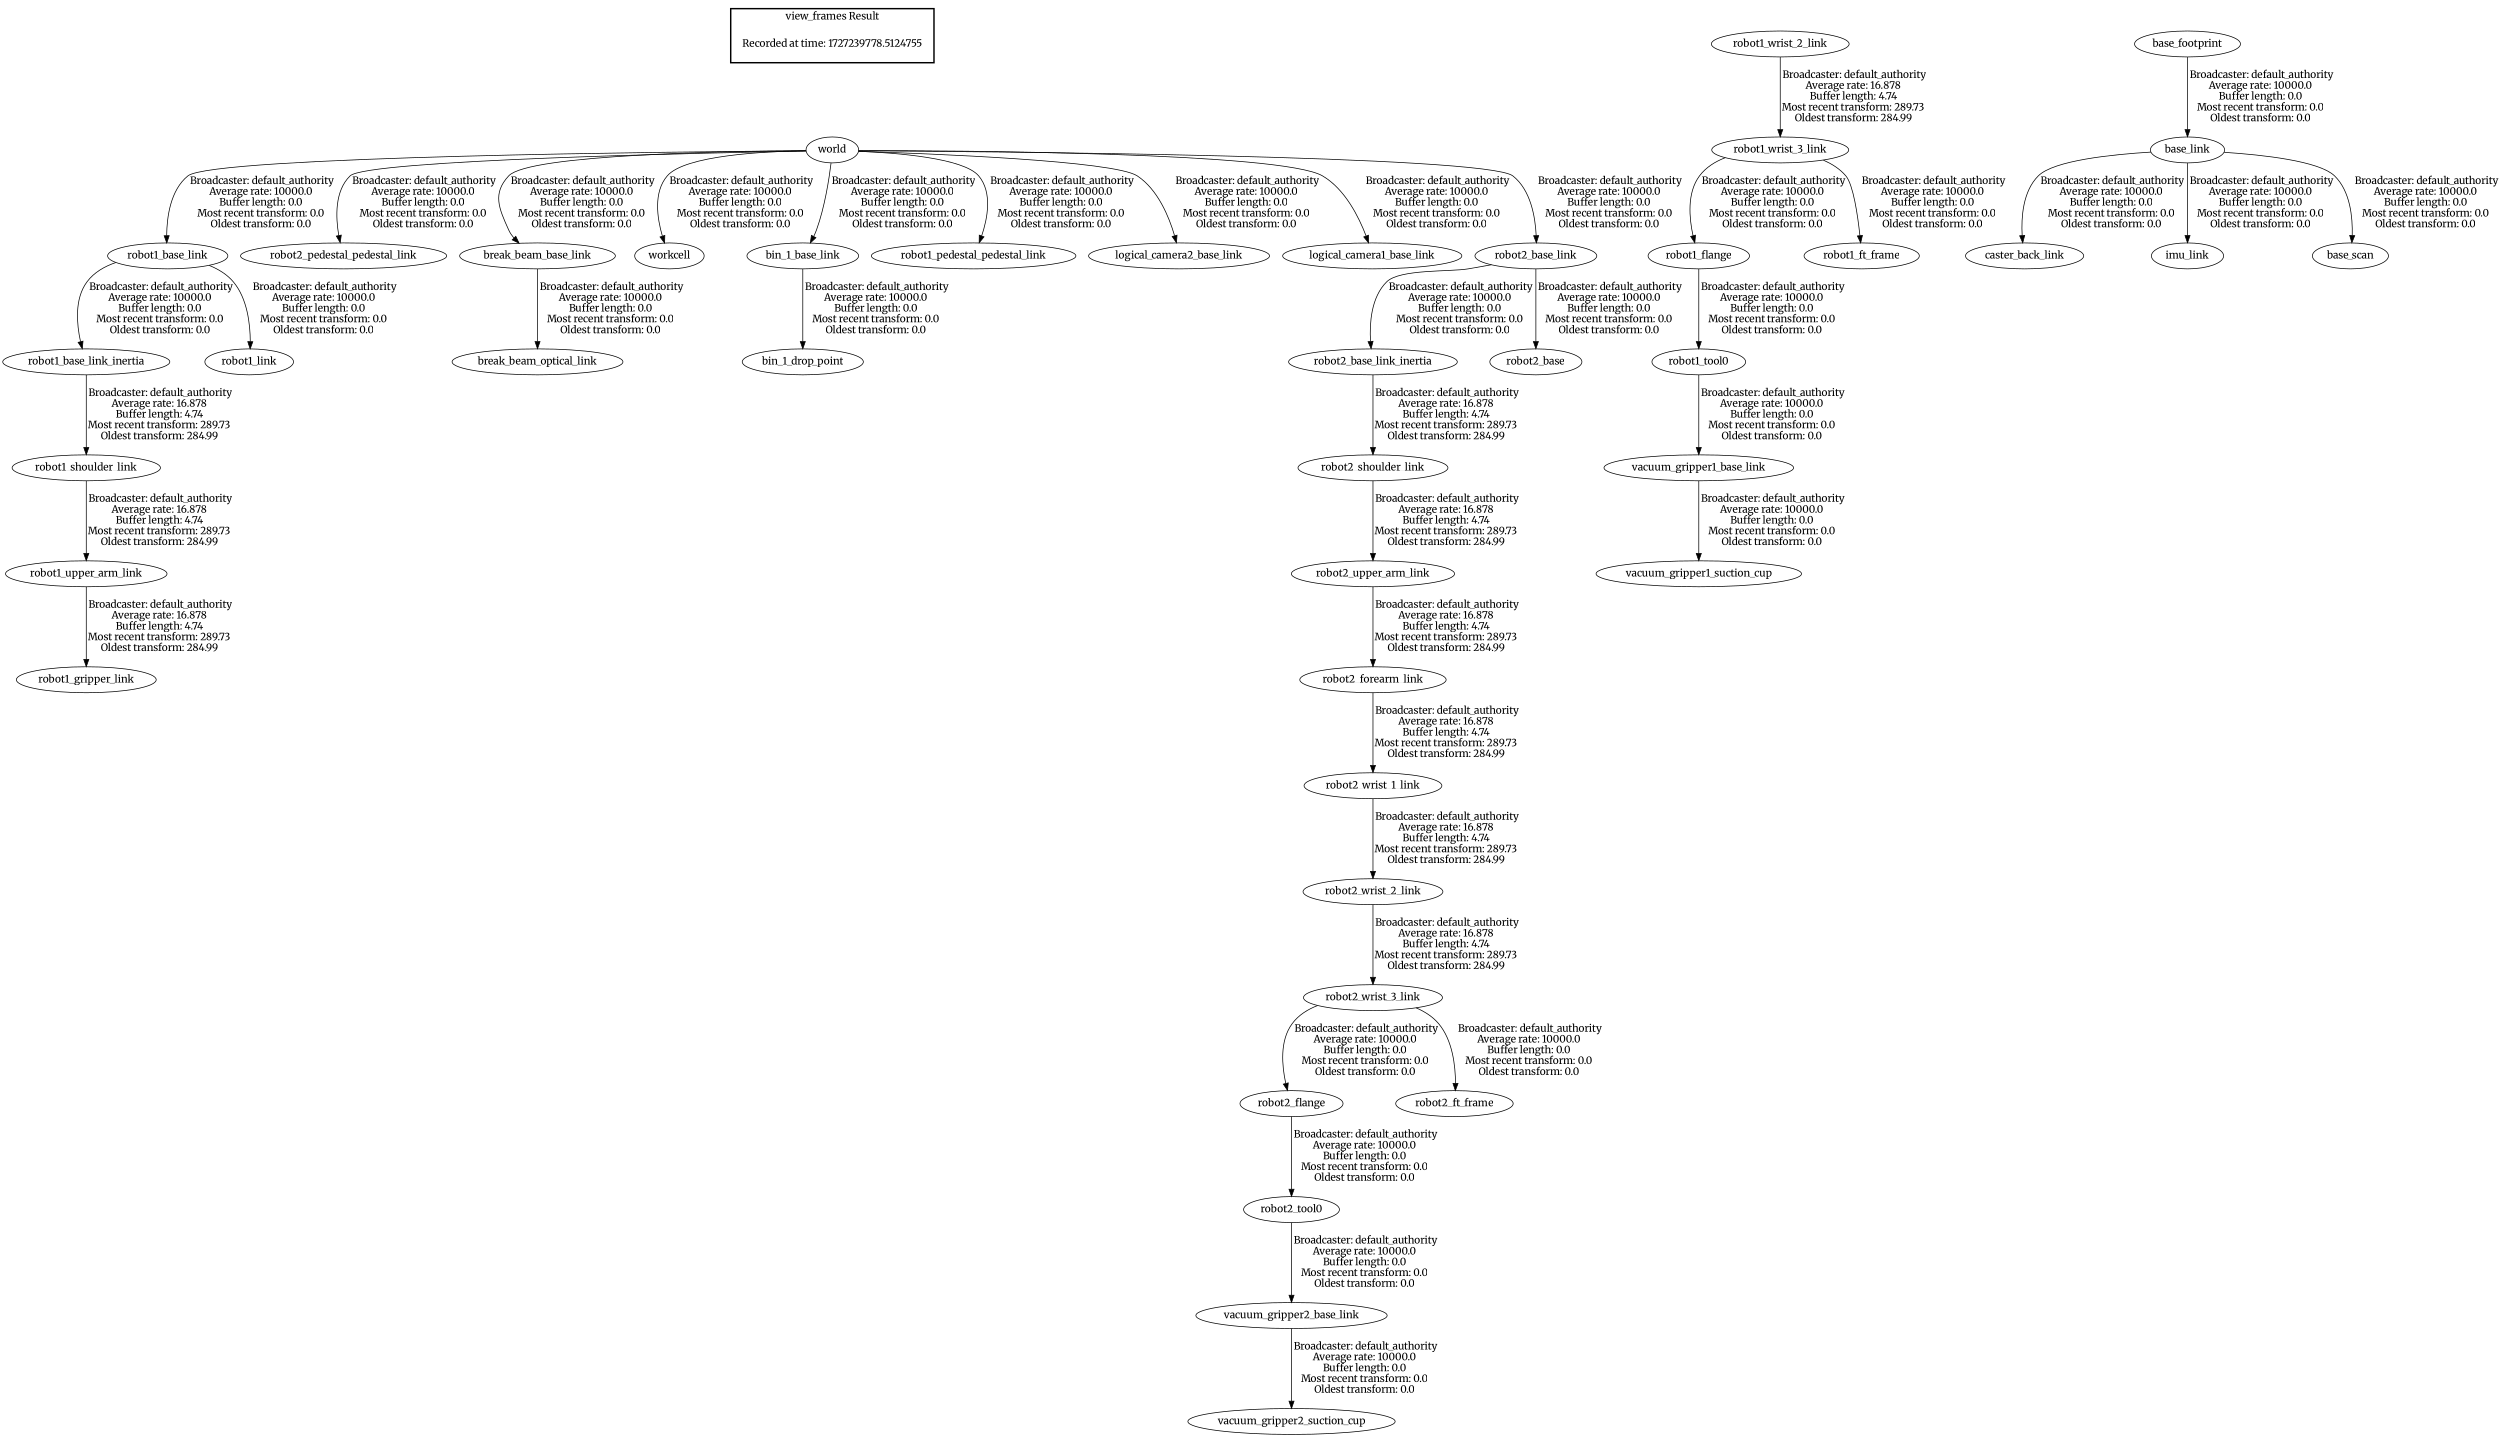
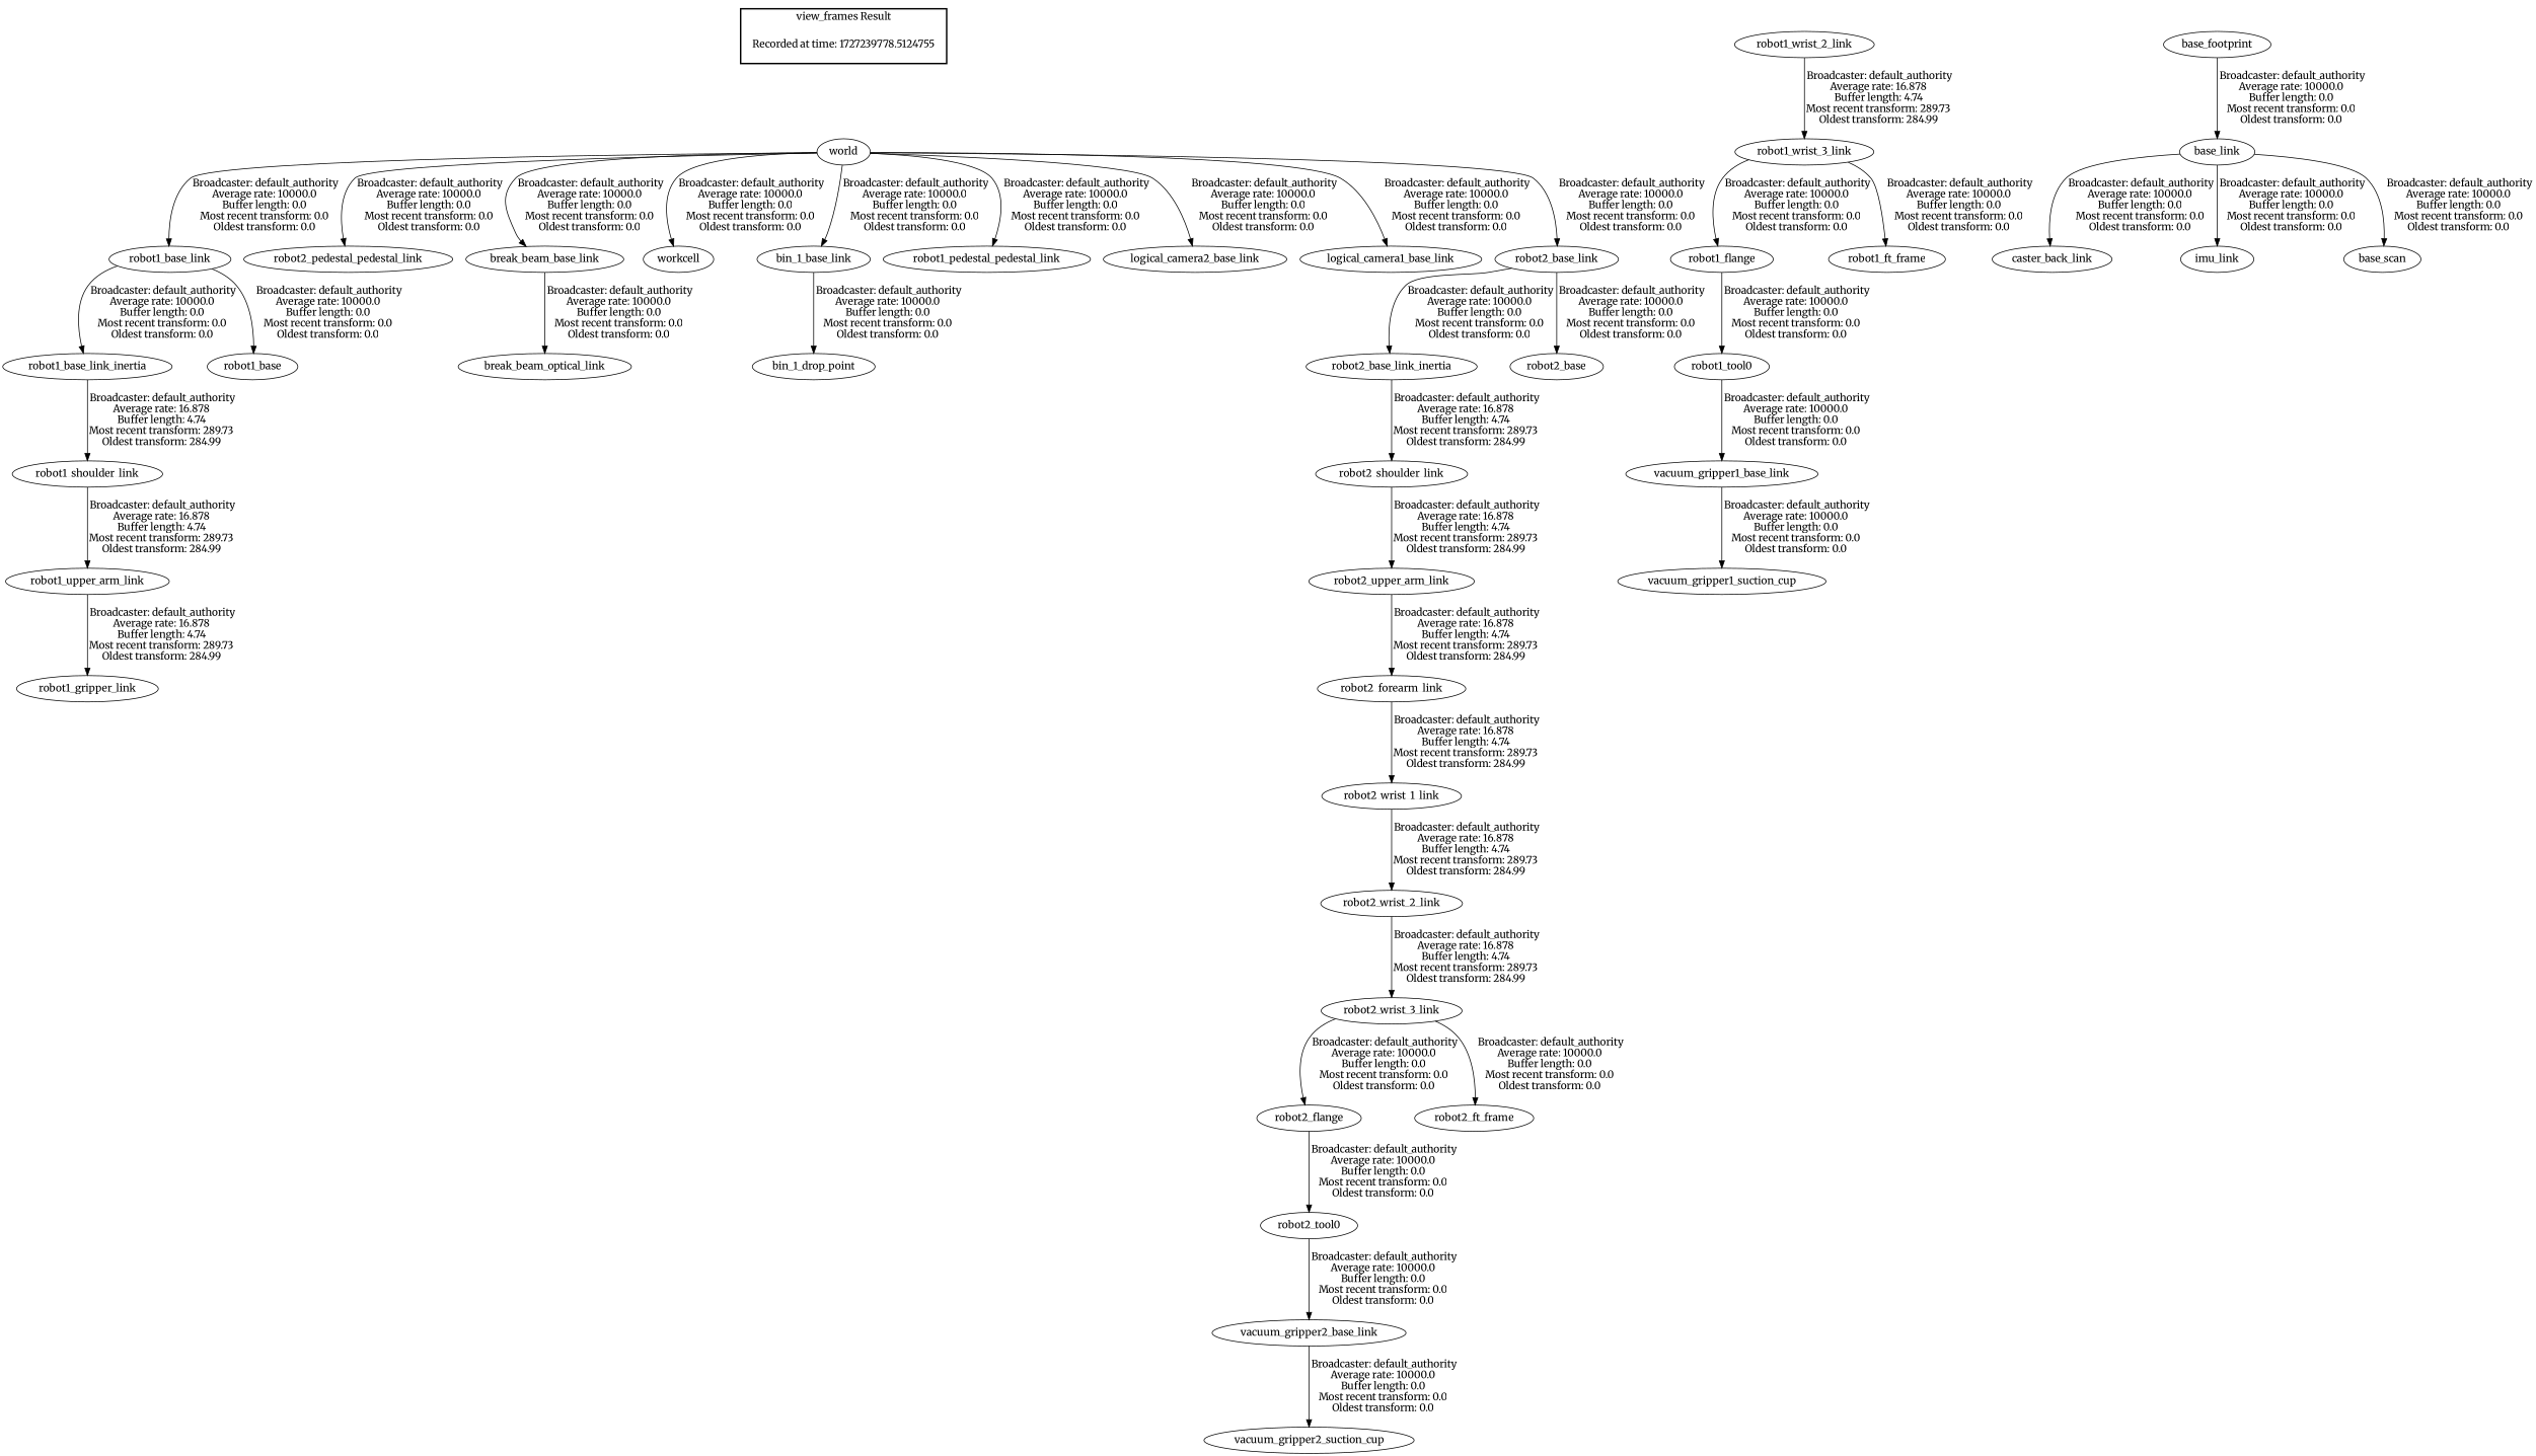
  digraph {
    fontname=Merriweather
    node [fontname=Merriweather]
    edge [fontname=Merriweather]
    "Recorded at time: 1727239778.5124755" [shape=plaintext]
    world
    n3 [label=robot1_gripper_link]
    robot1_upper_arm_link
    robot1_shoulder_link
    robot1_base_link_inertia
    robot1_base_link
-   robot1_base [label=robot1_link]
+   robot1_base
    robot1_wrist_2_link
    robot1_wrist_3_link
    robot1_flange
    robot1_ft_frame
    robot1_tool0
    robot2_pedestal_pedestal_link
    break_beam_base_link
    workcell
    bin_1_base_link
    robot1_pedestal_pedestal_link
    logical_camera2_base_link
    logical_camera1_base_link
    robot2_base_link
    break_beam_optical_link
    bin_1_drop_point
    robot2_base_link_inertia
    robot2_base
    vacuum_gripper1_base_link
    vacuum_gripper1_suction_cup
    robot2_upper_arm_link
    robot2_forearm_link
    robot2_wrist_1_link
    robot2_wrist_2_link
    robot2_shoulder_link
    robot2_wrist_3_link
    robot2_flange
    robot2_ft_frame
    robot2_tool0
    base_footprint
    base_link
    caster_back_link
    imu_link
    base_scan
    vacuum_gripper2_base_link
    vacuum_gripper2_suction_cup
    subgraph cluster_1 {
      color=black
      label="view_frames Result"
      style=bold
      "Recorded at time: 1727239778.5124755"
    }
    "Recorded at time: 1727239778.5124755" -> world [style=invis]
    world -> robot1_base_link [label=" Broadcaster: default_authority\nAverage rate: 10000.0\nBuffer length: 0.0\nMost recent transform: 0.0\nOldest transform: 0.0\n"]
    world -> robot2_pedestal_pedestal_link [label=" Broadcaster: default_authority\nAverage rate: 10000.0\nBuffer length: 0.0\nMost recent transform: 0.0\nOldest transform: 0.0\n"]
    world -> break_beam_base_link [label=" Broadcaster: default_authority\nAverage rate: 10000.0\nBuffer length: 0.0\nMost recent transform: 0.0\nOldest transform: 0.0\n"]
    world -> workcell [label=" Broadcaster: default_authority\nAverage rate: 10000.0\nBuffer length: 0.0\nMost recent transform: 0.0\nOldest transform: 0.0\n"]
    world -> bin_1_base_link [label=" Broadcaster: default_authority\nAverage rate: 10000.0\nBuffer length: 0.0\nMost recent transform: 0.0\nOldest transform: 0.0\n"]
    world -> robot1_pedestal_pedestal_link [label=" Broadcaster: default_authority\nAverage rate: 10000.0\nBuffer length: 0.0\nMost recent transform: 0.0\nOldest transform: 0.0\n"]
    world -> logical_camera2_base_link [label=" Broadcaster: default_authority\nAverage rate: 10000.0\nBuffer length: 0.0\nMost recent transform: 0.0\nOldest transform: 0.0\n"]
    world -> logical_camera1_base_link [label=" Broadcaster: default_authority\nAverage rate: 10000.0\nBuffer length: 0.0\nMost recent transform: 0.0\nOldest transform: 0.0\n"]
    world -> robot2_base_link [label=" Broadcaster: default_authority\nAverage rate: 10000.0\nBuffer length: 0.0\nMost recent transform: 0.0\nOldest transform: 0.0\n"]
    robot1_upper_arm_link -> n3 [label=" Broadcaster: default_authority\nAverage rate: 16.878\nBuffer length: 4.74\nMost recent transform: 289.73\nOldest transform: 284.99\n"]
    robot1_shoulder_link -> robot1_upper_arm_link [label=" Broadcaster: default_authority\nAverage rate: 16.878\nBuffer length: 4.74\nMost recent transform: 289.73\nOldest transform: 284.99\n"]
    robot1_base_link_inertia -> robot1_shoulder_link [label=" Broadcaster: default_authority\nAverage rate: 16.878\nBuffer length: 4.74\nMost recent transform: 289.73\nOldest transform: 284.99\n"]
    robot1_base_link -> robot1_base_link_inertia [label=" Broadcaster: default_authority\nAverage rate: 10000.0\nBuffer length: 0.0\nMost recent transform: 0.0\nOldest transform: 0.0\n"]
    robot1_base_link -> robot1_base [label=" Broadcaster: default_authority\nAverage rate: 10000.0\nBuffer length: 0.0\nMost recent transform: 0.0\nOldest transform: 0.0\n"]
    robot1_wrist_2_link -> robot1_wrist_3_link [label=" Broadcaster: default_authority\nAverage rate: 16.878\nBuffer length: 4.74\nMost recent transform: 289.73\nOldest transform: 284.99\n"]
    robot1_wrist_3_link -> robot1_flange [label=" Broadcaster: default_authority\nAverage rate: 10000.0\nBuffer length: 0.0\nMost recent transform: 0.0\nOldest transform: 0.0\n"]
    robot1_wrist_3_link -> robot1_ft_frame [label=" Broadcaster: default_authority\nAverage rate: 10000.0\nBuffer length: 0.0\nMost recent transform: 0.0\nOldest transform: 0.0\n"]
    robot1_flange -> robot1_tool0 [label=" Broadcaster: default_authority\nAverage rate: 10000.0\nBuffer length: 0.0\nMost recent transform: 0.0\nOldest transform: 0.0\n"]
    robot1_tool0 -> vacuum_gripper1_base_link [label=" Broadcaster: default_authority\nAverage rate: 10000.0\nBuffer length: 0.0\nMost recent transform: 0.0\nOldest transform: 0.0\n"]
    break_beam_base_link -> break_beam_optical_link [label=" Broadcaster: default_authority\nAverage rate: 10000.0\nBuffer length: 0.0\nMost recent transform: 0.0\nOldest transform: 0.0\n"]
    bin_1_base_link -> bin_1_drop_point [label=" Broadcaster: default_authority\nAverage rate: 10000.0\nBuffer length: 0.0\nMost recent transform: 0.0\nOldest transform: 0.0\n"]
    robot2_base_link -> robot2_base_link_inertia [label=" Broadcaster: default_authority\nAverage rate: 10000.0\nBuffer length: 0.0\nMost recent transform: 0.0\nOldest transform: 0.0\n"]
    robot2_base_link -> robot2_base [label=" Broadcaster: default_authority\nAverage rate: 10000.0\nBuffer length: 0.0\nMost recent transform: 0.0\nOldest transform: 0.0\n"]
    robot2_base_link_inertia -> robot2_shoulder_link [label=" Broadcaster: default_authority\nAverage rate: 16.878\nBuffer length: 4.74\nMost recent transform: 289.73\nOldest transform: 284.99\n"]
    vacuum_gripper1_base_link -> vacuum_gripper1_suction_cup [label=" Broadcaster: default_authority\nAverage rate: 10000.0\nBuffer length: 0.0\nMost recent transform: 0.0\nOldest transform: 0.0\n"]
    robot2_upper_arm_link -> robot2_forearm_link [label=" Broadcaster: default_authority\nAverage rate: 16.878\nBuffer length: 4.74\nMost recent transform: 289.73\nOldest transform: 284.99\n"]
    robot2_forearm_link -> robot2_wrist_1_link [label=" Broadcaster: default_authority\nAverage rate: 16.878\nBuffer length: 4.74\nMost recent transform: 289.73\nOldest transform: 284.99\n"]
    robot2_wrist_1_link -> robot2_wrist_2_link [label=" Broadcaster: default_authority\nAverage rate: 16.878\nBuffer length: 4.74\nMost recent transform: 289.73\nOldest transform: 284.99\n"]
    robot2_wrist_2_link -> robot2_wrist_3_link [label=" Broadcaster: default_authority\nAverage rate: 16.878\nBuffer length: 4.74\nMost recent transform: 289.73\nOldest transform: 284.99\n"]
    robot2_shoulder_link -> robot2_upper_arm_link [label=" Broadcaster: default_authority\nAverage rate: 16.878\nBuffer length: 4.74\nMost recent transform: 289.73\nOldest transform: 284.99\n"]
    robot2_wrist_3_link -> robot2_flange [label=" Broadcaster: default_authority\nAverage rate: 10000.0\nBuffer length: 0.0\nMost recent transform: 0.0\nOldest transform: 0.0\n"]
    robot2_wrist_3_link -> robot2_ft_frame [label=" Broadcaster: default_authority\nAverage rate: 10000.0\nBuffer length: 0.0\nMost recent transform: 0.0\nOldest transform: 0.0\n"]
    robot2_flange -> robot2_tool0 [label=" Broadcaster: default_authority\nAverage rate: 10000.0\nBuffer length: 0.0\nMost recent transform: 0.0\nOldest transform: 0.0\n"]
    robot2_tool0 -> vacuum_gripper2_base_link [label=" Broadcaster: default_authority\nAverage rate: 10000.0\nBuffer length: 0.0\nMost recent transform: 0.0\nOldest transform: 0.0\n"]
    base_footprint -> base_link [label=" Broadcaster: default_authority\nAverage rate: 10000.0\nBuffer length: 0.0\nMost recent transform: 0.0\nOldest transform: 0.0\n"]
    base_link -> caster_back_link [label=" Broadcaster: default_authority\nAverage rate: 10000.0\nBuffer length: 0.0\nMost recent transform: 0.0\nOldest transform: 0.0\n"]
    base_link -> imu_link [label=" Broadcaster: default_authority\nAverage rate: 10000.0\nBuffer length: 0.0\nMost recent transform: 0.0\nOldest transform: 0.0\n"]
    base_link -> base_scan [label=" Broadcaster: default_authority\nAverage rate: 10000.0\nBuffer length: 0.0\nMost recent transform: 0.0\nOldest transform: 0.0\n"]
    vacuum_gripper2_base_link -> vacuum_gripper2_suction_cup [label=" Broadcaster: default_authority\nAverage rate: 10000.0\nBuffer length: 0.0\nMost recent transform: 0.0\nOldest transform: 0.0\n"]
  }
